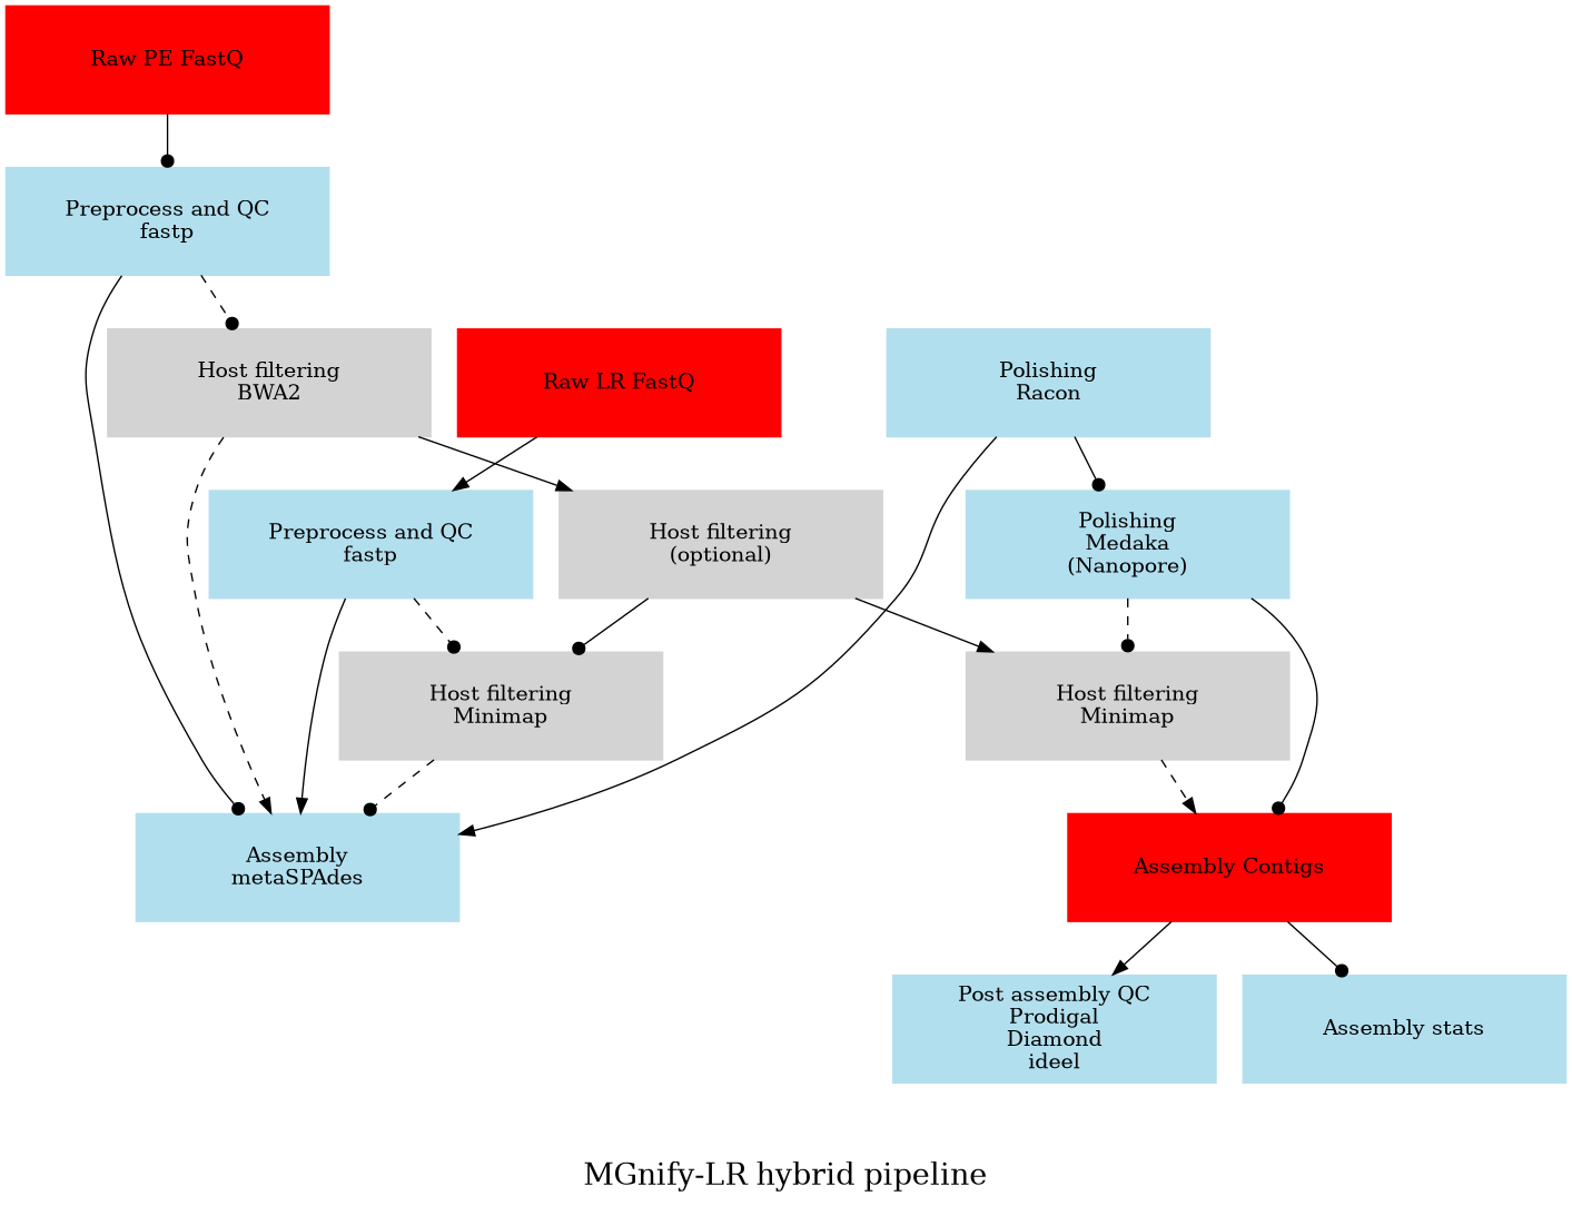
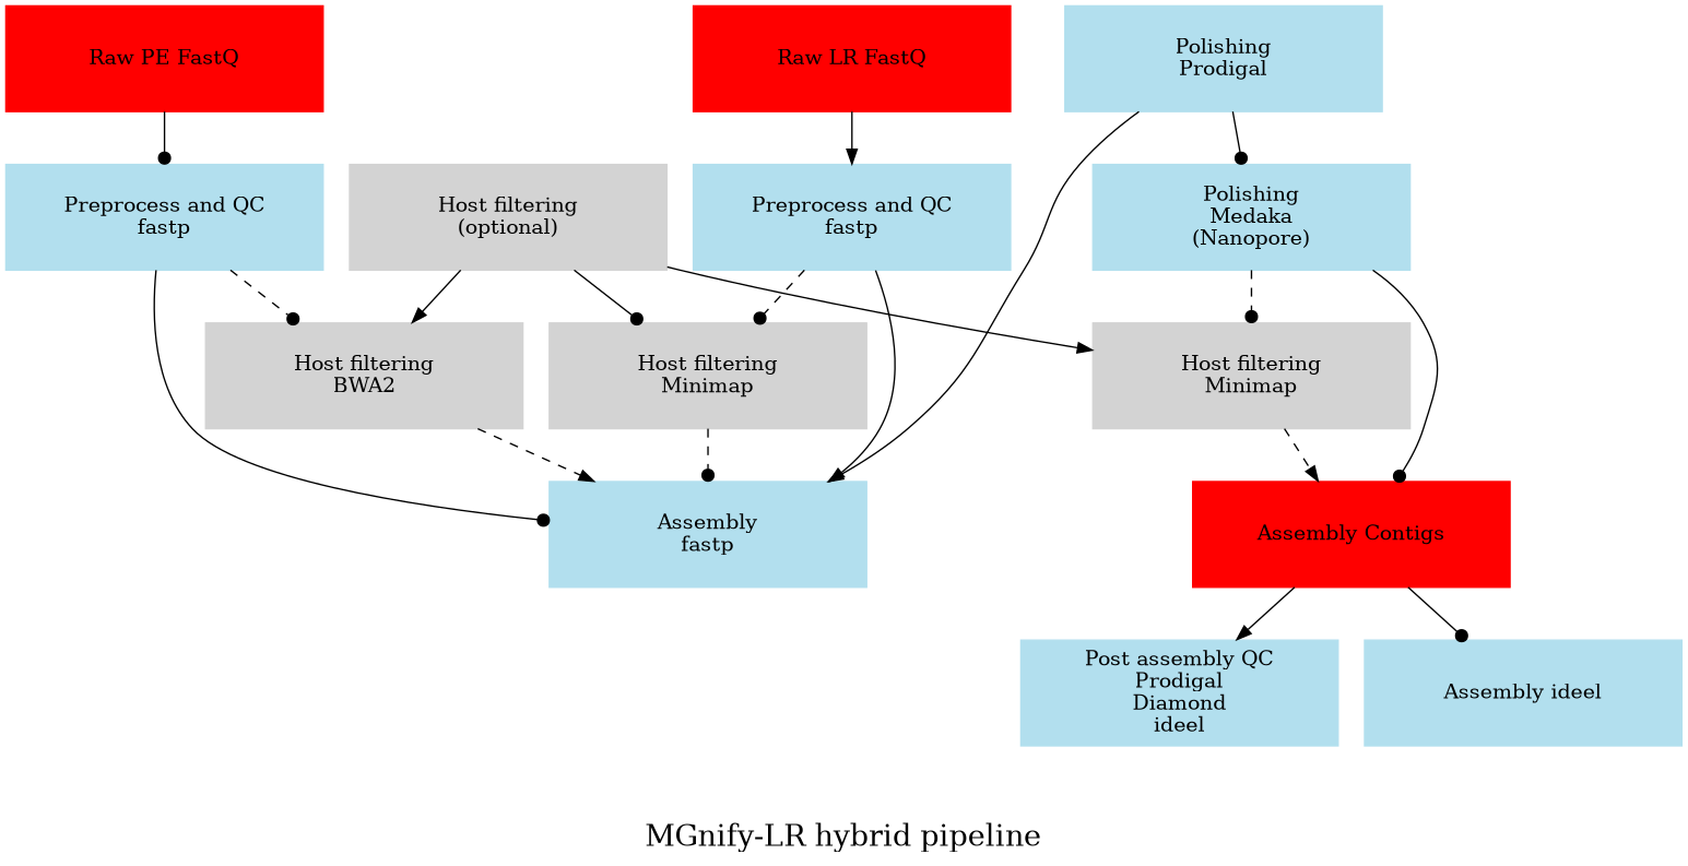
  digraph {
    fontsize=20
    label="\n\nMGnify-LR hybrid pipeline"
    node [color=lightblue2 fixedsize=true shape=box style=filled]
    edge [arrowhead=dot]
    n1 [color=red height=1 label="Raw LR FastQ" width=3]
    n2 [height=1 label="Preprocess and QC\nfastp" width=3]
    n3 [color=lightgrey height=1 label="Host filtering\nMinimap" width=3]
-   n4 [height=1 label="Assembly\nmetaSPAdes" width=3]
+   n4 [height=1 label="Assembly\nfastp" width=3]
    n5 [color=red height=1 label="Raw PE FastQ" width=3]
    n6 [height=1 label="Preprocess and QC\nfastp" width=3]
    n7 [color=lightgrey height=1 label="Host filtering\nBWA2" width=3]
    n8 [color=lightgrey height=1 label="Host filtering\n(optional)" width=3]
    n9 [color=lightgrey height=1 label="Host filtering\nMinimap" width=3]
    n10 [color=red height=1 label="Assembly Contigs" width=3]
-   n11 [height=1 label="Polishing\nRacon" width=3]
+   n11 [height=1 label="Polishing\nProdigal" width=3]
    n12 [height=1 label="Polishing\nMedaka\n(Nanopore)" width=3]
    n13 [height=1 label="Post assembly QC\nProdigal\nDiamond\nideel" width=3]
-   n14 [height=1 label="Assembly stats" width=3]
+   n14 [height=1 label="Assembly ideel" width=3]
    n1 -> n2 [arrowhead=normal]
    n2 -> n3 [style=dashed]
    n2 -> n4 [arrowhead=normal]
    n3 -> n4 [style=dashed]
    n5 -> n6
    n6 -> n4
    n6 -> n7 [style=dashed]
    n7 -> n4 [arrowhead=normal style=dashed]
    n8 -> n3
-   n7 -> n8 [arrowhead=normal]
+   n8 -> n7 [arrowhead=normal]
    n8 -> n9 [arrowhead=normal]
    n9 -> n10 [arrowhead=normal style=dashed]
    n10 -> n13 [arrowhead=normal]
    n10 -> n14
    n11 -> n4 [arrowhead=normal]
    n11 -> n12
    n12 -> n9 [style=dashed]
    n12 -> n10
  }
